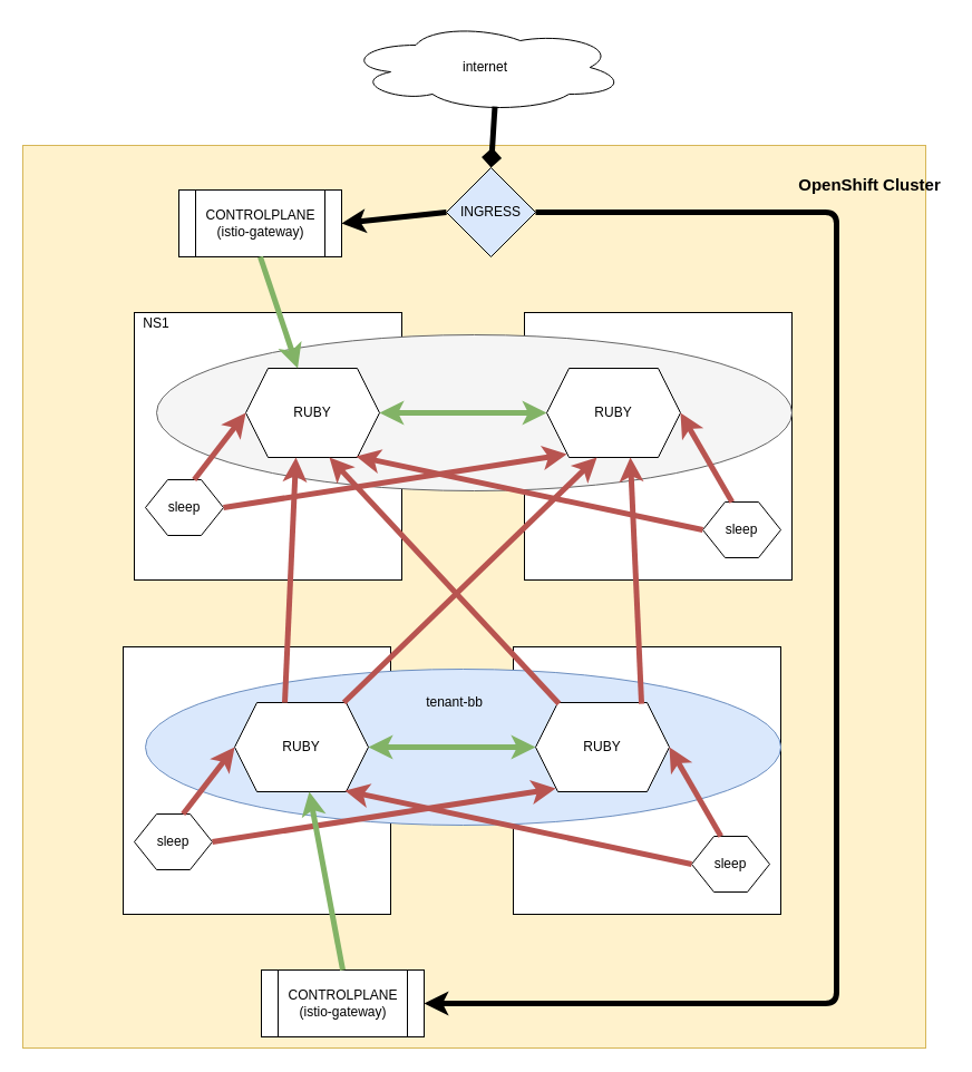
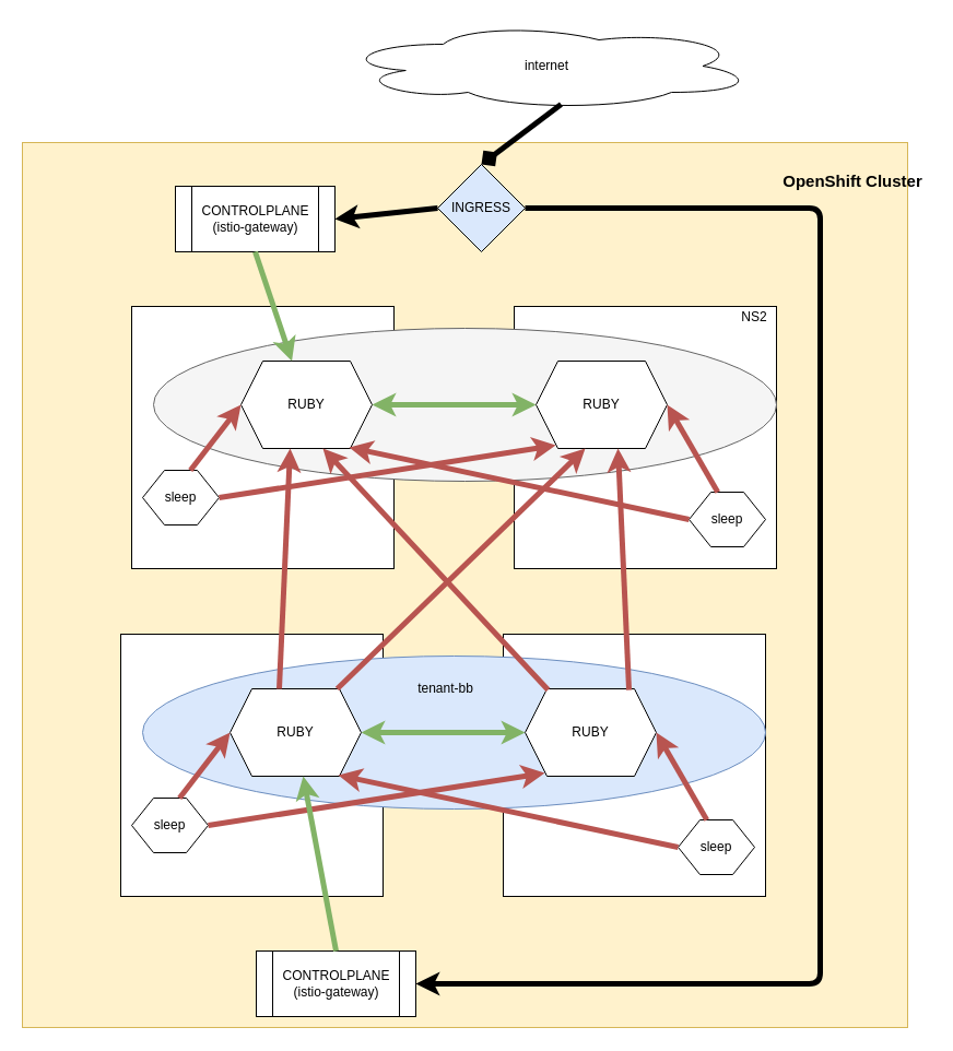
  <mxCell id="0" />
  <mxCell id="1" parent="0" />
  <mxCell id="2" value="" style="whiteSpace=wrap;html=1;aspect=fixed;fillColor=#fff2cc;strokeColor=#d6b656;" vertex="1" parent="1"><mxGeometry x="20" y="130" width="810" height="810" as="geometry" /></mxCell>
  <mxCell id="3" value="" style="whiteSpace=wrap;html=1;aspect=fixed;" vertex="1" parent="1"><mxGeometry x="120" y="280" width="240" height="240" as="geometry" /></mxCell>
  <mxCell id="4" value="" style="whiteSpace=wrap;html=1;aspect=fixed;" vertex="1" parent="1"><mxGeometry x="470" y="280" width="240" height="240" as="geometry" /></mxCell>
  <mxCell id="5" value="" style="ellipse;whiteSpace=wrap;html=1;fillColor=#f5f5f5;strokeColor=#666666;fontColor=#333333;" vertex="1" parent="1"><mxGeometry x="140" y="300" width="570" height="140" as="geometry" /></mxCell>
  <mxCell id="6" value="RUBY" style="shape=hexagon;perimeter=hexagonPerimeter2;whiteSpace=wrap;html=1;fixedSize=1;" vertex="1" parent="1"><mxGeometry x="220" y="330" width="120" height="80" as="geometry" /></mxCell>
  <mxCell id="7" value="sleep" style="shape=hexagon;perimeter=hexagonPerimeter2;whiteSpace=wrap;html=1;fixedSize=1;" vertex="1" parent="1"><mxGeometry x="130" y="430" width="70" height="50" as="geometry" /></mxCell>
  <mxCell id="8" value="RUBY" style="shape=hexagon;perimeter=hexagonPerimeter2;whiteSpace=wrap;html=1;fixedSize=1;" vertex="1" parent="1"><mxGeometry x="490" y="330" width="120" height="80" as="geometry" /></mxCell>
  <mxCell id="9" value="sleep" style="shape=hexagon;perimeter=hexagonPerimeter2;whiteSpace=wrap;html=1;fixedSize=1;" vertex="1" parent="1"><mxGeometry x="630" y="450" width="70" height="50" as="geometry" /></mxCell>
  <mxCell id="10" value="" style="endArrow=classic;startArrow=classic;html=1;exitX=1;exitY=0.5;exitDx=0;exitDy=0;entryX=0;entryY=0.5;entryDx=0;entryDy=0;fillColor=#d5e8d4;strokeColor=#82b366;strokeWidth=5;" edge="1" parent="1" source="6" target="8"><mxGeometry width="50" height="50" relative="1" as="geometry"><mxPoint x="380" y="490" as="sourcePoint" /><mxPoint x="430" y="440" as="targetPoint" /></mxGeometry></mxCell>
  <mxCell id="11" value="" style="endArrow=classic;html=1;strokeWidth=5;exitX=0.625;exitY=0;exitDx=0;exitDy=0;entryX=0;entryY=0.5;entryDx=0;entryDy=0;fillColor=#f8cecc;strokeColor=#b85450;" edge="1" parent="1" source="7" target="6"><mxGeometry width="50" height="50" relative="1" as="geometry"><mxPoint x="380" y="490" as="sourcePoint" /><mxPoint x="430" y="440" as="targetPoint" /></mxGeometry></mxCell>
  <mxCell id="12" value="" style="endArrow=classic;html=1;strokeWidth=5;exitX=1;exitY=0.5;exitDx=0;exitDy=0;entryX=0.15;entryY=0.963;entryDx=0;entryDy=0;entryPerimeter=0;fillColor=#f8cecc;strokeColor=#b85450;" edge="1" parent="1" source="7" target="8"><mxGeometry width="50" height="50" relative="1" as="geometry"><mxPoint x="380" y="490" as="sourcePoint" /><mxPoint x="430" y="440" as="targetPoint" /></mxGeometry></mxCell>
  <mxCell id="13" value="" style="endArrow=classic;html=1;strokeWidth=5;entryX=1;entryY=0.5;entryDx=0;entryDy=0;exitX=0.375;exitY=0;exitDx=0;exitDy=0;fillColor=#f8cecc;strokeColor=#b85450;" edge="1" parent="1" source="9" target="8"><mxGeometry width="50" height="50" relative="1" as="geometry"><mxPoint x="380" y="490" as="sourcePoint" /><mxPoint x="430" y="440" as="targetPoint" /></mxGeometry></mxCell>
  <mxCell id="14" value="" style="endArrow=classic;html=1;strokeWidth=5;exitX=0;exitY=0.5;exitDx=0;exitDy=0;entryX=0.825;entryY=0.988;entryDx=0;entryDy=0;entryPerimeter=0;fillColor=#f8cecc;strokeColor=#b85450;" edge="1" parent="1" source="9" target="6"><mxGeometry width="50" height="50" relative="1" as="geometry"><mxPoint x="380" y="490" as="sourcePoint" /><mxPoint x="430" y="440" as="targetPoint" /></mxGeometry></mxCell>
- <mxCell id="15" value="NS1" style="text;html=1;strokeColor=none;fillColor=none;align=center;verticalAlign=middle;whiteSpace=wrap;rounded=0;" vertex="1" parent="1"><mxGeometry x="120" y="280" width="40" height="20" as="geometry" /></mxCell>
+ <mxCell id="16" value="NS2" style="text;html=1;strokeColor=none;fillColor=none;align=center;verticalAlign=middle;whiteSpace=wrap;rounded=0;" vertex="1" parent="1"><mxGeometry x="670" y="280" width="40" height="20" as="geometry" /></mxCell>
  <mxCell id="17" value="" style="whiteSpace=wrap;html=1;aspect=fixed;" vertex="1" parent="1"><mxGeometry x="110" y="580" width="240" height="240" as="geometry" /></mxCell>
  <mxCell id="18" value="" style="whiteSpace=wrap;html=1;aspect=fixed;" vertex="1" parent="1"><mxGeometry x="460" y="580" width="240" height="240" as="geometry" /></mxCell>
  <mxCell id="19" value="" style="ellipse;whiteSpace=wrap;html=1;fillColor=#dae8fc;strokeColor=#6c8ebf;" vertex="1" parent="1"><mxGeometry x="130" y="600" width="570" height="140" as="geometry" /></mxCell>
  <mxCell id="20" value="RUBY" style="shape=hexagon;perimeter=hexagonPerimeter2;whiteSpace=wrap;html=1;fixedSize=1;" vertex="1" parent="1"><mxGeometry x="210" y="630" width="120" height="80" as="geometry" /></mxCell>
  <mxCell id="21" value="sleep" style="shape=hexagon;perimeter=hexagonPerimeter2;whiteSpace=wrap;html=1;fixedSize=1;" vertex="1" parent="1"><mxGeometry x="120" y="730" width="70" height="50" as="geometry" /></mxCell>
  <mxCell id="22" value="RUBY" style="shape=hexagon;perimeter=hexagonPerimeter2;whiteSpace=wrap;html=1;fixedSize=1;" vertex="1" parent="1"><mxGeometry x="480" y="630" width="120" height="80" as="geometry" /></mxCell>
  <mxCell id="23" value="sleep" style="shape=hexagon;perimeter=hexagonPerimeter2;whiteSpace=wrap;html=1;fixedSize=1;" vertex="1" parent="1"><mxGeometry x="620" y="750" width="70" height="50" as="geometry" /></mxCell>
  <mxCell id="24" value="" style="endArrow=classic;startArrow=classic;html=1;exitX=1;exitY=0.5;exitDx=0;exitDy=0;entryX=0;entryY=0.5;entryDx=0;entryDy=0;fillColor=#d5e8d4;strokeColor=#82b366;strokeWidth=5;" edge="1" parent="1" source="20" target="22"><mxGeometry width="50" height="50" relative="1" as="geometry"><mxPoint x="370" y="790" as="sourcePoint" /><mxPoint x="420" y="740" as="targetPoint" /></mxGeometry></mxCell>
  <mxCell id="25" value="" style="endArrow=classic;html=1;strokeWidth=5;exitX=0.625;exitY=0;exitDx=0;exitDy=0;entryX=0;entryY=0.5;entryDx=0;entryDy=0;fillColor=#f8cecc;strokeColor=#b85450;" edge="1" parent="1" source="21" target="20"><mxGeometry width="50" height="50" relative="1" as="geometry"><mxPoint x="370" y="790" as="sourcePoint" /><mxPoint x="420" y="740" as="targetPoint" /></mxGeometry></mxCell>
  <mxCell id="26" value="" style="endArrow=classic;html=1;strokeWidth=5;exitX=1;exitY=0.5;exitDx=0;exitDy=0;entryX=0.15;entryY=0.963;entryDx=0;entryDy=0;entryPerimeter=0;fillColor=#f8cecc;strokeColor=#b85450;" edge="1" parent="1" source="21" target="22"><mxGeometry width="50" height="50" relative="1" as="geometry"><mxPoint x="370" y="790" as="sourcePoint" /><mxPoint x="420" y="740" as="targetPoint" /></mxGeometry></mxCell>
  <mxCell id="27" value="" style="endArrow=classic;html=1;strokeWidth=5;entryX=1;entryY=0.5;entryDx=0;entryDy=0;exitX=0.375;exitY=0;exitDx=0;exitDy=0;fillColor=#f8cecc;strokeColor=#b85450;" edge="1" parent="1" source="23" target="22"><mxGeometry width="50" height="50" relative="1" as="geometry"><mxPoint x="370" y="790" as="sourcePoint" /><mxPoint x="420" y="740" as="targetPoint" /></mxGeometry></mxCell>
  <mxCell id="28" value="" style="endArrow=classic;html=1;strokeWidth=5;exitX=0;exitY=0.5;exitDx=0;exitDy=0;entryX=0.825;entryY=0.988;entryDx=0;entryDy=0;entryPerimeter=0;fillColor=#f8cecc;strokeColor=#b85450;" edge="1" parent="1" source="23" target="20"><mxGeometry width="50" height="50" relative="1" as="geometry"><mxPoint x="370" y="790" as="sourcePoint" /><mxPoint x="420" y="740" as="targetPoint" /></mxGeometry></mxCell>
  <mxCell id="29" value="" style="endArrow=classic;html=1;strokeWidth=5;exitX=0.375;exitY=0;exitDx=0;exitDy=0;entryX=0.375;entryY=1;entryDx=0;entryDy=0;fillColor=#f8cecc;strokeColor=#b85450;" edge="1" parent="1" source="20" target="6"><mxGeometry width="50" height="50" relative="1" as="geometry"><mxPoint x="370" y="570" as="sourcePoint" /><mxPoint x="420" y="520" as="targetPoint" /></mxGeometry></mxCell>
  <mxCell id="30" value="" style="endArrow=classic;html=1;strokeWidth=5;exitX=0.817;exitY=0;exitDx=0;exitDy=0;exitPerimeter=0;entryX=0.375;entryY=1;entryDx=0;entryDy=0;fillColor=#f8cecc;strokeColor=#b85450;" edge="1" parent="1" source="20" target="8"><mxGeometry width="50" height="50" relative="1" as="geometry"><mxPoint x="370" y="430" as="sourcePoint" /><mxPoint x="420" y="380" as="targetPoint" /></mxGeometry></mxCell>
  <mxCell id="31" value="" style="endArrow=classic;html=1;strokeWidth=5;exitX=0.175;exitY=0.013;exitDx=0;exitDy=0;exitPerimeter=0;entryX=0.625;entryY=1;entryDx=0;entryDy=0;fillColor=#f8cecc;strokeColor=#b85450;" edge="1" parent="1" source="22" target="6"><mxGeometry width="50" height="50" relative="1" as="geometry"><mxPoint x="370" y="430" as="sourcePoint" /><mxPoint x="420" y="380" as="targetPoint" /></mxGeometry></mxCell>
  <mxCell id="32" value="" style="endArrow=classic;html=1;strokeWidth=5;exitX=0.792;exitY=0.013;exitDx=0;exitDy=0;exitPerimeter=0;entryX=0.625;entryY=1;entryDx=0;entryDy=0;fillColor=#f8cecc;strokeColor=#b85450;" edge="1" parent="1" source="22" target="8"><mxGeometry width="50" height="50" relative="1" as="geometry"><mxPoint x="370" y="430" as="sourcePoint" /><mxPoint x="420" y="380" as="targetPoint" /></mxGeometry></mxCell>
  <mxCell id="33" value="tenant-bb" style="text;html=1;strokeColor=none;fillColor=none;align=center;verticalAlign=middle;whiteSpace=wrap;rounded=0;" vertex="1" parent="1"><mxGeometry x="380" y="620" width="55" height="20" as="geometry" /></mxCell>
  <mxCell id="34" value="CONTROLPLANE&lt;br&gt;(istio-gateway)" style="shape=process;whiteSpace=wrap;html=1;backgroundOutline=1;" vertex="1" parent="1"><mxGeometry x="160" y="170" width="146" height="60" as="geometry" /></mxCell>
  <mxCell id="35" value="" style="endArrow=classic;html=1;strokeWidth=5;exitX=0.5;exitY=1;exitDx=0;exitDy=0;fillColor=#d5e8d4;strokeColor=#82b366;" edge="1" parent="1" source="34" target="6"><mxGeometry width="50" height="50" relative="1" as="geometry"><mxPoint x="370" y="280" as="sourcePoint" /><mxPoint x="420" y="230" as="targetPoint" /></mxGeometry></mxCell>
  <mxCell id="36" value="CONTROLPLANE&lt;br&gt;(istio-gateway)" style="shape=process;whiteSpace=wrap;html=1;backgroundOutline=1;" vertex="1" parent="1"><mxGeometry x="234" y="870" width="146" height="60" as="geometry" /></mxCell>
  <mxCell id="37" value="" style="endArrow=classic;html=1;strokeWidth=5;entryX=0.558;entryY=1;entryDx=0;entryDy=0;entryPerimeter=0;exitX=0.5;exitY=0;exitDx=0;exitDy=0;fillColor=#d5e8d4;strokeColor=#82b366;" edge="1" parent="1" source="36" target="20"><mxGeometry width="50" height="50" relative="1" as="geometry"><mxPoint x="370" y="920" as="sourcePoint" /><mxPoint x="420" y="870" as="targetPoint" /></mxGeometry></mxCell>
  <mxCell id="38" value="&lt;font style=&quot;font-size: 15px&quot;&gt;&lt;b&gt;OpenShift Cluster&lt;/b&gt;&lt;/font&gt;" style="text;html=1;strokeColor=none;fillColor=none;align=center;verticalAlign=middle;whiteSpace=wrap;rounded=0;" vertex="1" parent="1"><mxGeometry x="710" y="140" width="140" height="50" as="geometry" /></mxCell>
- <mxCell id="39" value="internet" style="ellipse;shape=cloud;whiteSpace=wrap;html=1;" vertex="1" parent="1"><mxGeometry x="310" y="20" width="250" height="80" as="geometry" /></mxCell>
+ <mxCell id="39" value="internet" style="ellipse;shape=cloud;whiteSpace=wrap;html=1;" vertex="1" parent="1"><mxGeometry x="310" width="380" height="80" as="geometry" y="20" /></mxCell>
  <mxCell id="40" value="" style="endArrow=diamond;html=1;strokeWidth=5;exitX=0.534;exitY=0.938;exitDx=0;exitDy=0;exitPerimeter=0;entryX=0.5;entryY=0;entryDx=0;entryDy=0;rounded=1;" edge="1" parent="1" source="39" target="41"><mxGeometry width="50" height="50" relative="1" as="geometry"><mxPoint x="460" y="230" as="sourcePoint" /><mxPoint x="510" y="180" as="targetPoint" /></mxGeometry></mxCell>
  <mxCell id="41" value="INGRESS" style="rhombus;whiteSpace=wrap;html=1;fillColor=#dae8fc;" vertex="1" parent="1"><mxGeometry x="400" y="150" width="80" height="80" as="geometry" /></mxCell>
  <mxCell id="42" value="" style="endArrow=classic;html=1;strokeWidth=5;entryX=1;entryY=0.5;entryDx=0;entryDy=0;exitX=0;exitY=0.5;exitDx=0;exitDy=0;" edge="1" parent="1" source="41" target="34"><mxGeometry width="50" height="50" relative="1" as="geometry"><mxPoint x="460" y="230" as="sourcePoint" /><mxPoint x="510" y="180" as="targetPoint" /></mxGeometry></mxCell>
  <mxCell id="43" value="" style="endArrow=classic;html=1;strokeWidth=5;exitX=1;exitY=0.5;exitDx=0;exitDy=0;entryX=1;entryY=0.5;entryDx=0;entryDy=0;edgeStyle=orthogonalEdgeStyle;" edge="1" parent="1" source="41" target="36"><mxGeometry width="50" height="50" relative="1" as="geometry"><mxPoint x="450" y="340" as="sourcePoint" /><mxPoint x="500" y="290" as="targetPoint" /><Array as="points"><mxPoint x="750" y="190" /><mxPoint x="750" y="900" /></Array></mxGeometry></mxCell>
